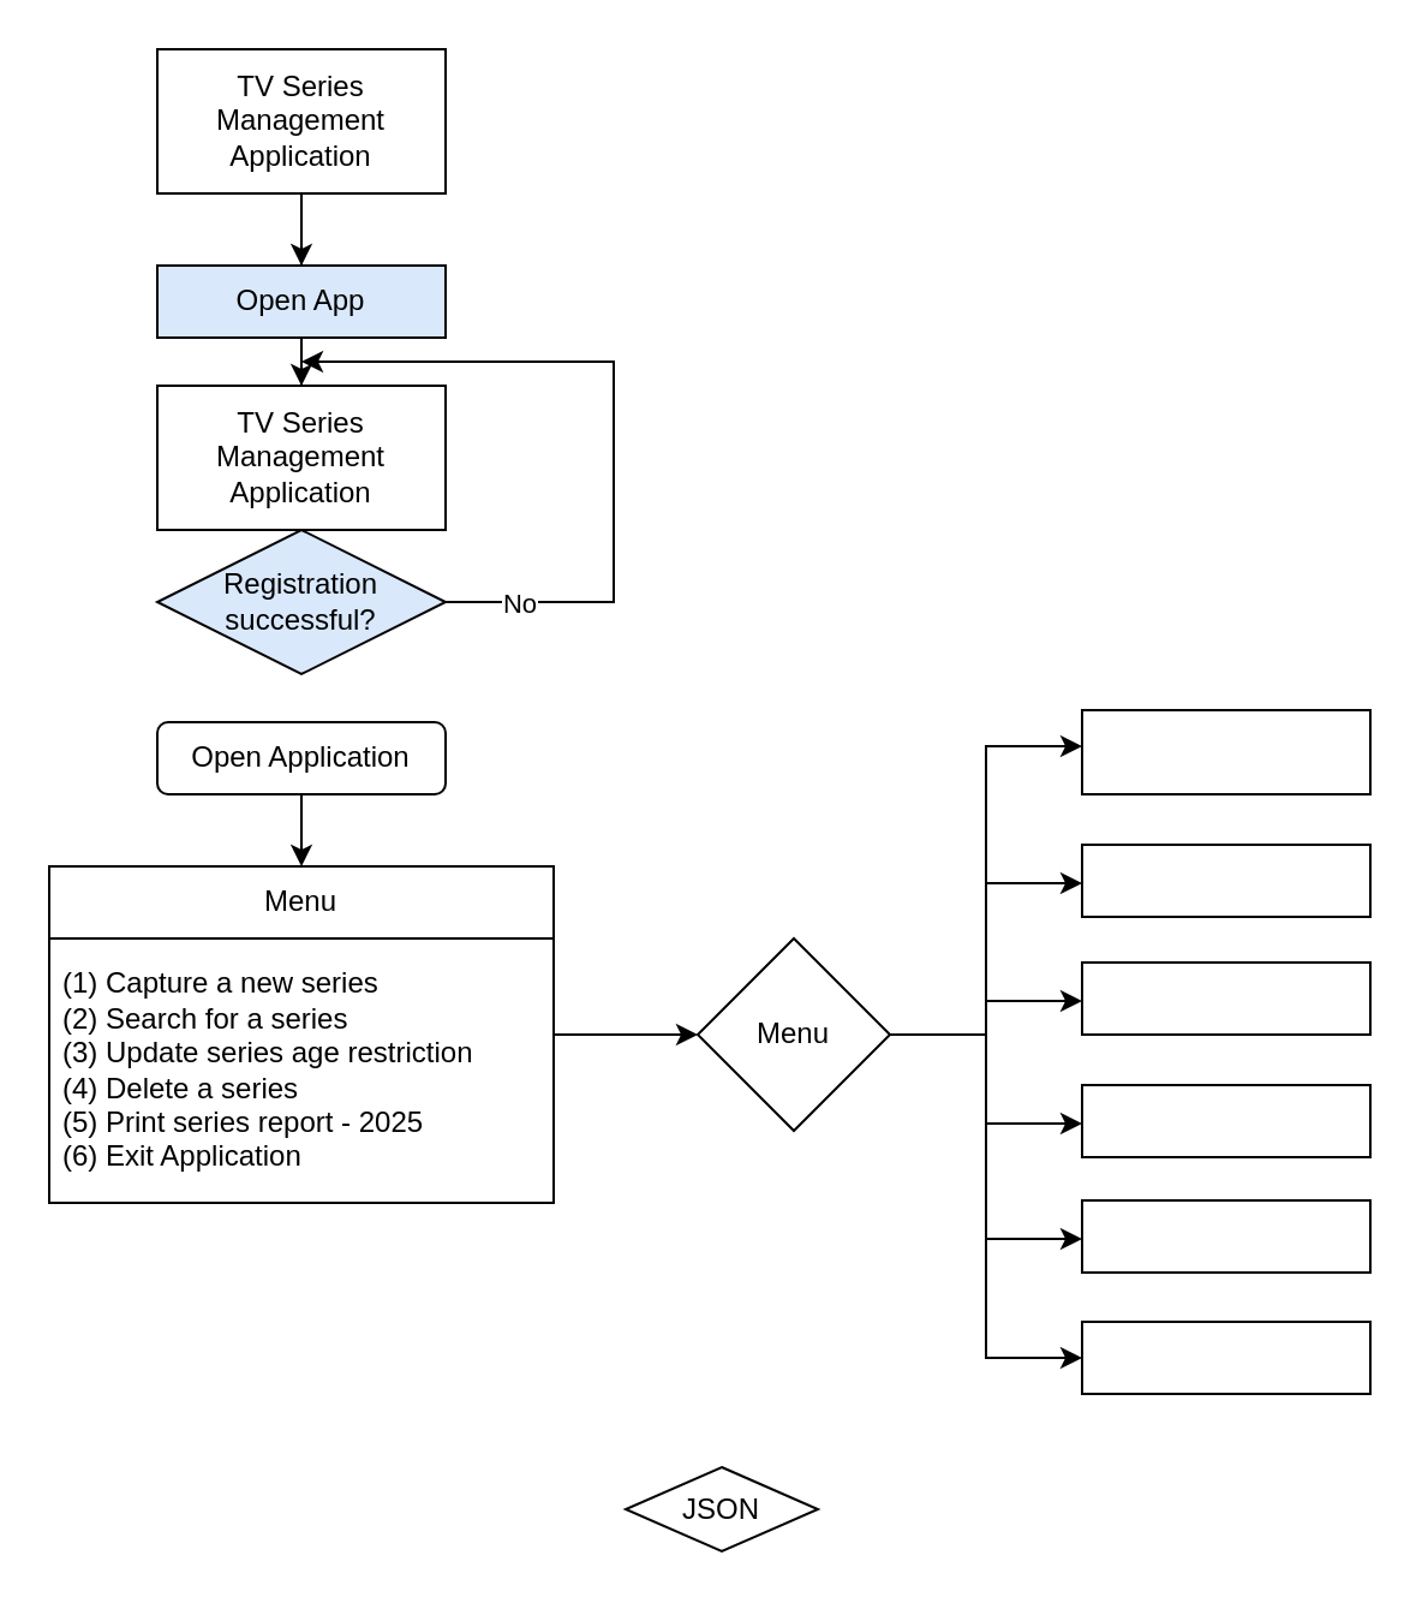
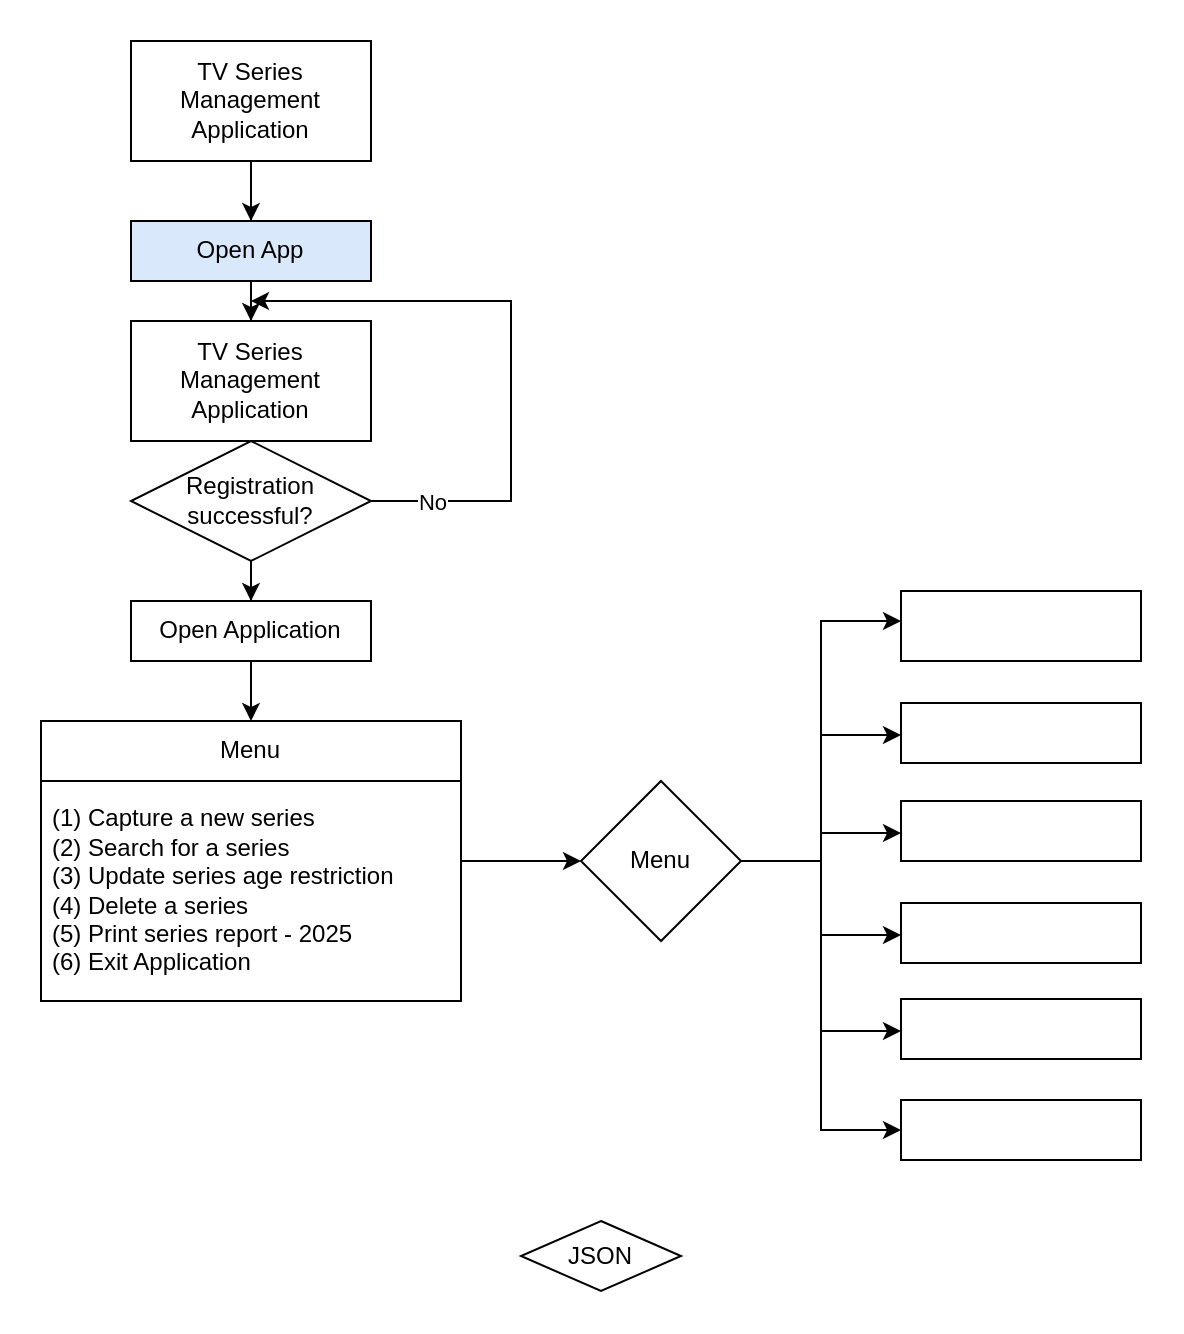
  <mxCell id="0" />
  <mxCell id="1" parent="0" />
  <mxCell id="2" value="" style="edgeStyle=orthogonalEdgeStyle;rounded=0;orthogonalLoop=1;jettySize=auto;html=1;" parent="1" source="4" target="7" edge="1"><mxGeometry relative="1" as="geometry" /></mxCell>
  <mxCell id="3" value="" style="edgeStyle=orthogonalEdgeStyle;rounded=0;orthogonalLoop=1;jettySize=auto;html=1;" parent="1" source="4" target="19" edge="1"><mxGeometry relative="1" as="geometry" /></mxCell>
  <mxCell id="4" value="TV Series Management Application" style="rounded=0;whiteSpace=wrap;html=1;" parent="1" vertex="1"><mxGeometry x="65" y="20" width="120" height="60" as="geometry" /></mxCell>
  <mxCell id="5" value="JSON" style="rhombus;whiteSpace=wrap;html=1;rounded=0;" parent="1" vertex="1"><mxGeometry x="260" y="610" width="80" height="35" as="geometry" /></mxCell>
  <mxCell id="6" value="" style="edgeStyle=orthogonalEdgeStyle;rounded=0;orthogonalLoop=1;jettySize=auto;html=1;" parent="1" source="7" edge="1"><mxGeometry relative="1" as="geometry"><mxPoint x="125" y="170" as="targetPoint" /></mxGeometry></mxCell>
  <mxCell id="7" value="Open App" style="rounded=0;whiteSpace=wrap;html=1;fillColor=#dae8fc;" parent="1" vertex="1"><mxGeometry x="65" y="110" width="120" height="30" as="geometry" /></mxCell>
  <mxCell id="8" value="" style="endArrow=classic;html=1;rounded=0;" parent="1" edge="1"><mxGeometry relative="1" as="geometry"><mxPoint x="185" y="250" as="sourcePoint" /><mxPoint x="125" y="150" as="targetPoint" /><Array as="points"><mxPoint x="205" y="250" /><mxPoint x="255" y="250" /><mxPoint x="255" y="150" /></Array></mxGeometry></mxCell>
  <mxCell id="9" value="No" style="edgeLabel;resizable=0;html=1;;align=center;verticalAlign=middle;" parent="8" connectable="0" vertex="1"><mxGeometry relative="1" as="geometry"><mxPoint x="-40" y="80" as="offset" /></mxGeometry></mxCell>
- <mxCell id="11" value="Registration successful?" style="rhombus;whiteSpace=wrap;html=1;fillColor=#dae8fc;" parent="1" vertex="1"><mxGeometry x="65" y="220" width="120" height="60" as="geometry" /></mxCell>
+ <mxCell id="10" value="" style="edgeStyle=orthogonalEdgeStyle;rounded=0;orthogonalLoop=1;jettySize=auto;html=1;" parent="1" source="11" target="15" edge="1"><mxGeometry relative="1" as="geometry" /></mxCell>
+ <mxCell id="11" value="Registration successful?" style="rhombus;whiteSpace=wrap;html=1;" parent="1" vertex="1"><mxGeometry x="65" y="220" width="120" height="60" as="geometry" /></mxCell>
  <mxCell id="12" value="" style="edgeStyle=orthogonalEdgeStyle;rounded=0;orthogonalLoop=1;jettySize=auto;html=1;" parent="1" source="13" target="11" edge="1"><mxGeometry relative="1" as="geometry" /></mxCell>
  <mxCell id="13" value="Registration" style="shape=process;whiteSpace=wrap;html=1;backgroundOutline=1;" parent="1" vertex="1"><mxGeometry x="65" y="170" width="120" height="30" as="geometry" /></mxCell>
  <mxCell id="14" value="" style="edgeStyle=orthogonalEdgeStyle;rounded=0;orthogonalLoop=1;jettySize=auto;html=1;entryX=0.5;entryY=0;entryDx=0;entryDy=0;" parent="1" source="15" target="17" edge="1"><mxGeometry relative="1" as="geometry"><mxPoint x="125" y="380" as="targetPoint" /></mxGeometry></mxCell>
- <mxCell id="15" value="Open Application" style="whiteSpace=wrap;html=1;rounded=1;" parent="1" vertex="1"><mxGeometry x="65" y="300" width="120" height="30" as="geometry" /></mxCell>
+ <mxCell id="15" value="Open Application" style="whiteSpace=wrap;html=1;" parent="1" vertex="1"><mxGeometry x="65" y="300" width="120" height="30" as="geometry" /></mxCell>
  <mxCell id="16" value="" style="edgeStyle=orthogonalEdgeStyle;rounded=0;orthogonalLoop=1;jettySize=auto;html=1;" edge="1" parent="1" source="17" target="21"><mxGeometry relative="1" as="geometry" /></mxCell>
  <mxCell id="17" value="Menu" style="swimlane;fontStyle=0;childLayout=stackLayout;horizontal=1;startSize=30;horizontalStack=0;resizeParent=1;resizeParentMax=0;resizeLast=0;collapsible=1;marginBottom=0;whiteSpace=wrap;html=1;" parent="1" vertex="1"><mxGeometry x="20" y="360" width="210" height="140" as="geometry" /></mxCell>
  <mxCell id="18" value="&lt;span style=&quot;background-color: transparent; color: light-dark(rgb(0, 0, 0), rgb(255, 255, 255));&quot;&gt;(1) Capture a new series&lt;/span&gt;&lt;br&gt;&lt;span style=&quot;background-color: transparent; color: light-dark(rgb(0, 0, 0), rgb(255, 255, 255));&quot;&gt;(2) Search for a series&lt;/span&gt;&lt;br&gt;&lt;span style=&quot;background-color: transparent; color: light-dark(rgb(0, 0, 0), rgb(255, 255, 255));&quot;&gt;(3) Update series age restriction&lt;/span&gt;&lt;br&gt;&lt;span style=&quot;background-color: transparent; color: light-dark(rgb(0, 0, 0), rgb(255, 255, 255));&quot;&gt;(4) Delete a series&lt;/span&gt;&lt;br&gt;&lt;span style=&quot;background-color: transparent; color: light-dark(rgb(0, 0, 0), rgb(255, 255, 255));&quot;&gt;(5) Print series report - 2025&lt;/span&gt;&lt;br&gt;&lt;span style=&quot;background-color: transparent; color: light-dark(rgb(0, 0, 0), rgb(255, 255, 255));&quot;&gt;(6) Exit Application&lt;/span&gt;" style="text;strokeColor=none;fillColor=none;align=left;verticalAlign=middle;spacingLeft=4;spacingRight=4;overflow=hidden;points=[[0,0.5],[1,0.5]];portConstraint=eastwest;rotatable=0;whiteSpace=wrap;html=1;" parent="17" vertex="1"><mxGeometry y="30" width="210" height="110" as="geometry" /></mxCell>
  <mxCell id="19" value="TV Series Management Application" style="rounded=0;whiteSpace=wrap;html=1;" parent="1" vertex="1"><mxGeometry x="65" y="160" width="120" height="60" as="geometry" /></mxCell>
  <mxCell id="20" value="" style="edgeStyle=orthogonalEdgeStyle;rounded=0;orthogonalLoop=1;jettySize=auto;html=1;" edge="1" parent="1" source="21" target="22"><mxGeometry relative="1" as="geometry"><Array as="points"><mxPoint x="410" y="430" /><mxPoint x="410" y="310" /></Array></mxGeometry></mxCell>
  <mxCell id="21" value="Menu" style="rhombus;whiteSpace=wrap;html=1;fontStyle=0;startSize=30;horizontal=1;" vertex="1" parent="1"><mxGeometry x="290" y="390" width="80" height="80" as="geometry" /></mxCell>
  <mxCell id="22" value="" style="whiteSpace=wrap;html=1;fontStyle=0;startSize=30;horizontal=1;" vertex="1" parent="1"><mxGeometry x="450" y="295" width="120" height="35" as="geometry" /></mxCell>
  <mxCell id="23" value="" style="endArrow=classic;html=1;rounded=0;" edge="1" parent="1"><mxGeometry width="50" height="50" relative="1" as="geometry"><mxPoint x="410" y="367" as="sourcePoint" /><mxPoint x="450" y="367" as="targetPoint" /><Array as="points"><mxPoint x="430" y="367" /></Array></mxGeometry></mxCell>
  <mxCell id="24" value="" style="whiteSpace=wrap;html=1;fontStyle=0;startSize=30;horizontal=1;" vertex="1" parent="1"><mxGeometry x="450" y="351" width="120" height="30" as="geometry" /></mxCell>
  <mxCell id="25" value="" style="endArrow=classic;html=1;rounded=0;" edge="1" parent="1"><mxGeometry width="50" height="50" relative="1" as="geometry"><mxPoint x="410" y="416" as="sourcePoint" /><mxPoint x="450" y="416" as="targetPoint" /><Array as="points"><mxPoint x="430" y="416" /></Array></mxGeometry></mxCell>
  <mxCell id="26" value="" style="whiteSpace=wrap;html=1;fontStyle=0;startSize=30;horizontal=1;" vertex="1" parent="1"><mxGeometry x="450" y="400" width="120" height="30" as="geometry" /></mxCell>
  <mxCell id="27" value="" style="endArrow=classic;html=1;rounded=0;" edge="1" parent="1"><mxGeometry width="50" height="50" relative="1" as="geometry"><mxPoint x="410" y="467" as="sourcePoint" /><mxPoint x="450" y="467" as="targetPoint" /><Array as="points"><mxPoint x="430" y="467" /></Array></mxGeometry></mxCell>
  <mxCell id="28" value="" style="whiteSpace=wrap;html=1;fontStyle=0;startSize=30;horizontal=1;" vertex="1" parent="1"><mxGeometry x="450" y="451" width="120" height="30" as="geometry" /></mxCell>
  <mxCell id="29" value="" style="whiteSpace=wrap;html=1;fontStyle=0;startSize=30;horizontal=1;" vertex="1" parent="1"><mxGeometry x="450" y="549.5" width="120" height="30" as="geometry" /></mxCell>
  <mxCell id="30" value="" style="endArrow=classic;html=1;rounded=0;" edge="1" parent="1"><mxGeometry width="50" height="50" relative="1" as="geometry"><mxPoint x="410" y="515" as="sourcePoint" /><mxPoint x="450" y="515" as="targetPoint" /><Array as="points"><mxPoint x="430" y="515" /></Array></mxGeometry></mxCell>
  <mxCell id="31" value="" style="whiteSpace=wrap;html=1;fontStyle=0;startSize=30;horizontal=1;" vertex="1" parent="1"><mxGeometry x="450" y="499" width="120" height="30" as="geometry" /></mxCell>
  <mxCell id="32" value="" style="edgeStyle=orthogonalEdgeStyle;rounded=0;orthogonalLoop=1;jettySize=auto;html=1;entryX=0;entryY=0.5;entryDx=0;entryDy=0;" edge="1" parent="1" target="29"><mxGeometry relative="1" as="geometry"><mxPoint x="380" y="430" as="sourcePoint" /><mxPoint x="460" y="565" as="targetPoint" /><Array as="points"><mxPoint x="370" y="430" /><mxPoint x="410" y="430" /><mxPoint x="410" y="565" /></Array></mxGeometry></mxCell>
